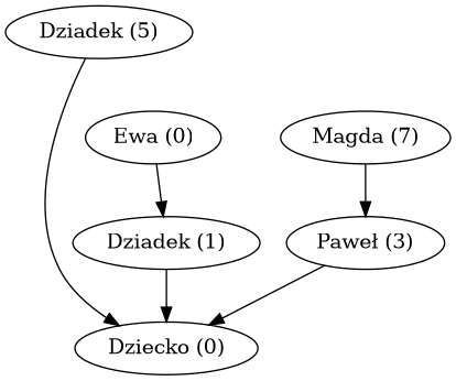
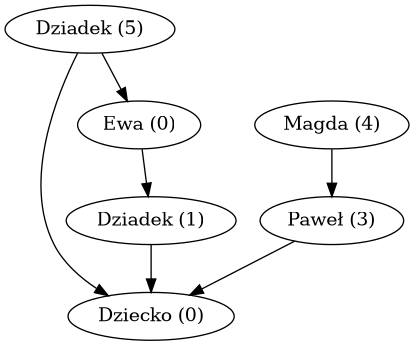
  digraph {
    n1 [label="Dziecko (0)"]
    n2 [label="Ewa (0)"]
    n3 [label="Dziadek (1)"]
-   n4 [label="Magda (7)"]
+   n4 [label="Magda (4)"]
    n5 [label="Paweł (3)"]
    n6 [label="Dziadek (5)"]
    n2 -> n3
    n3 -> n1
    n4 -> n5
    n5 -> n1
    n6 -> n1
+   n6 -> n2
  }
